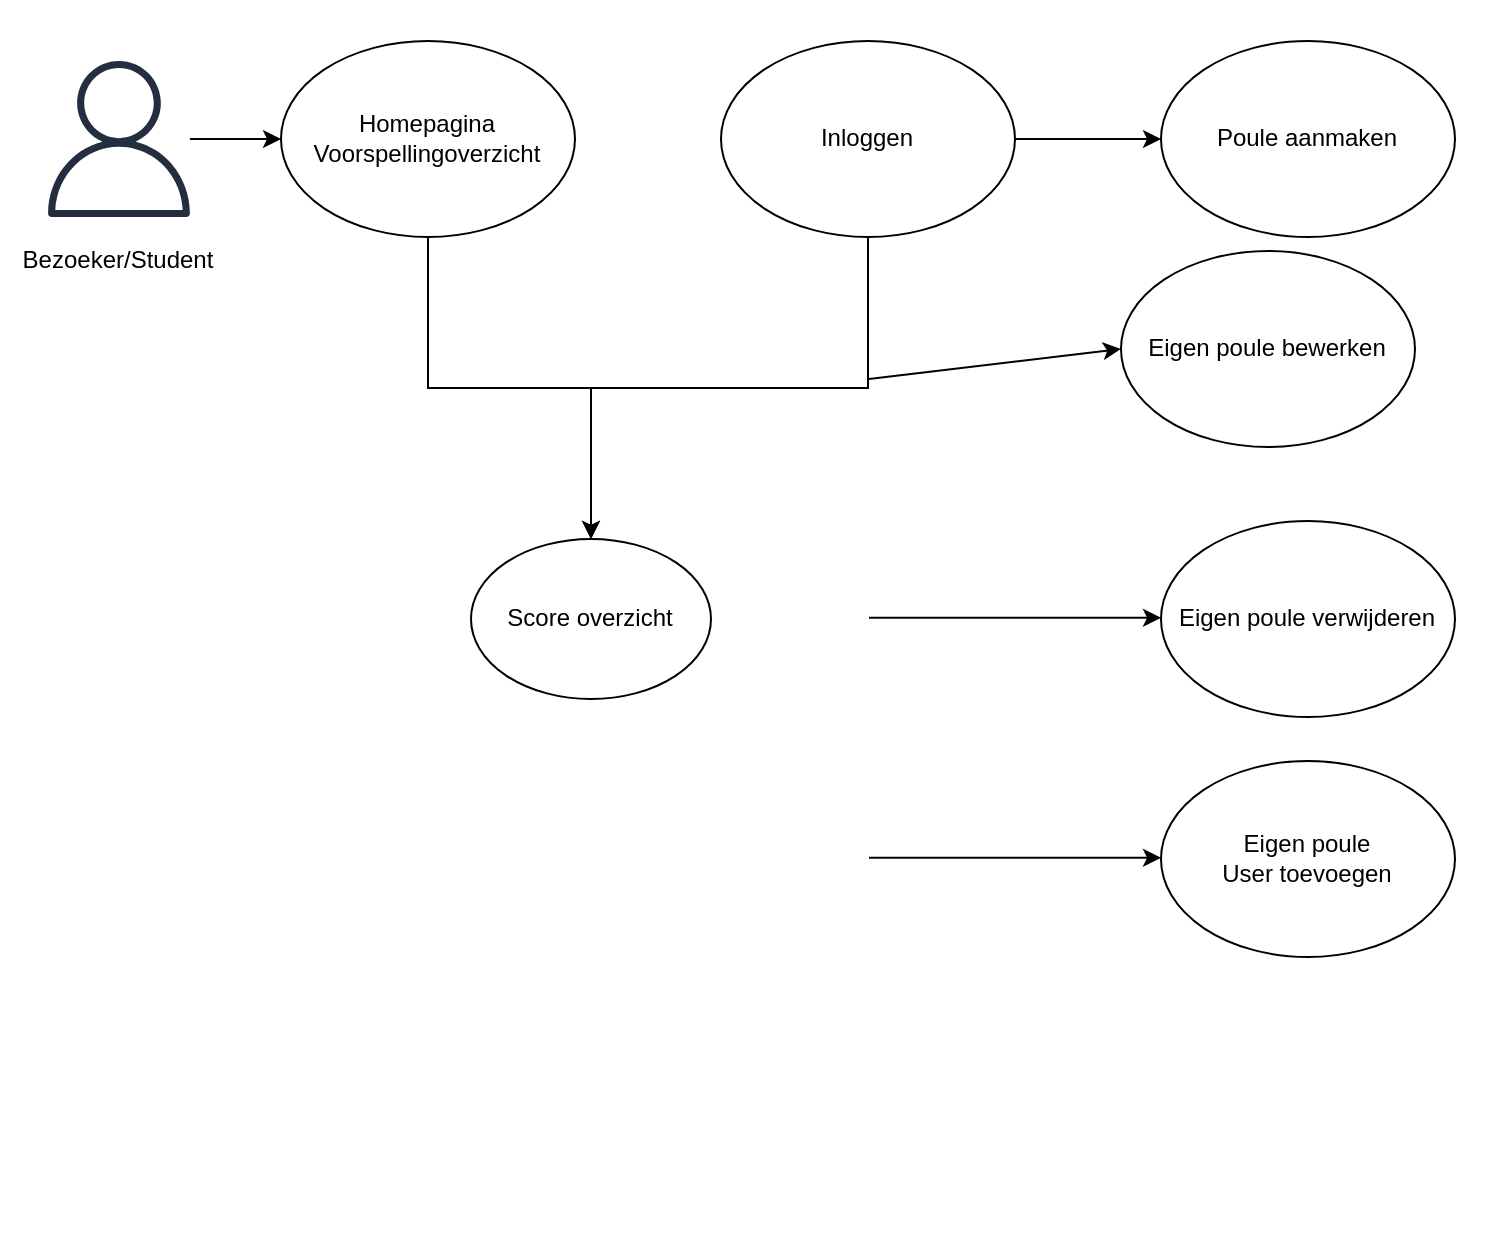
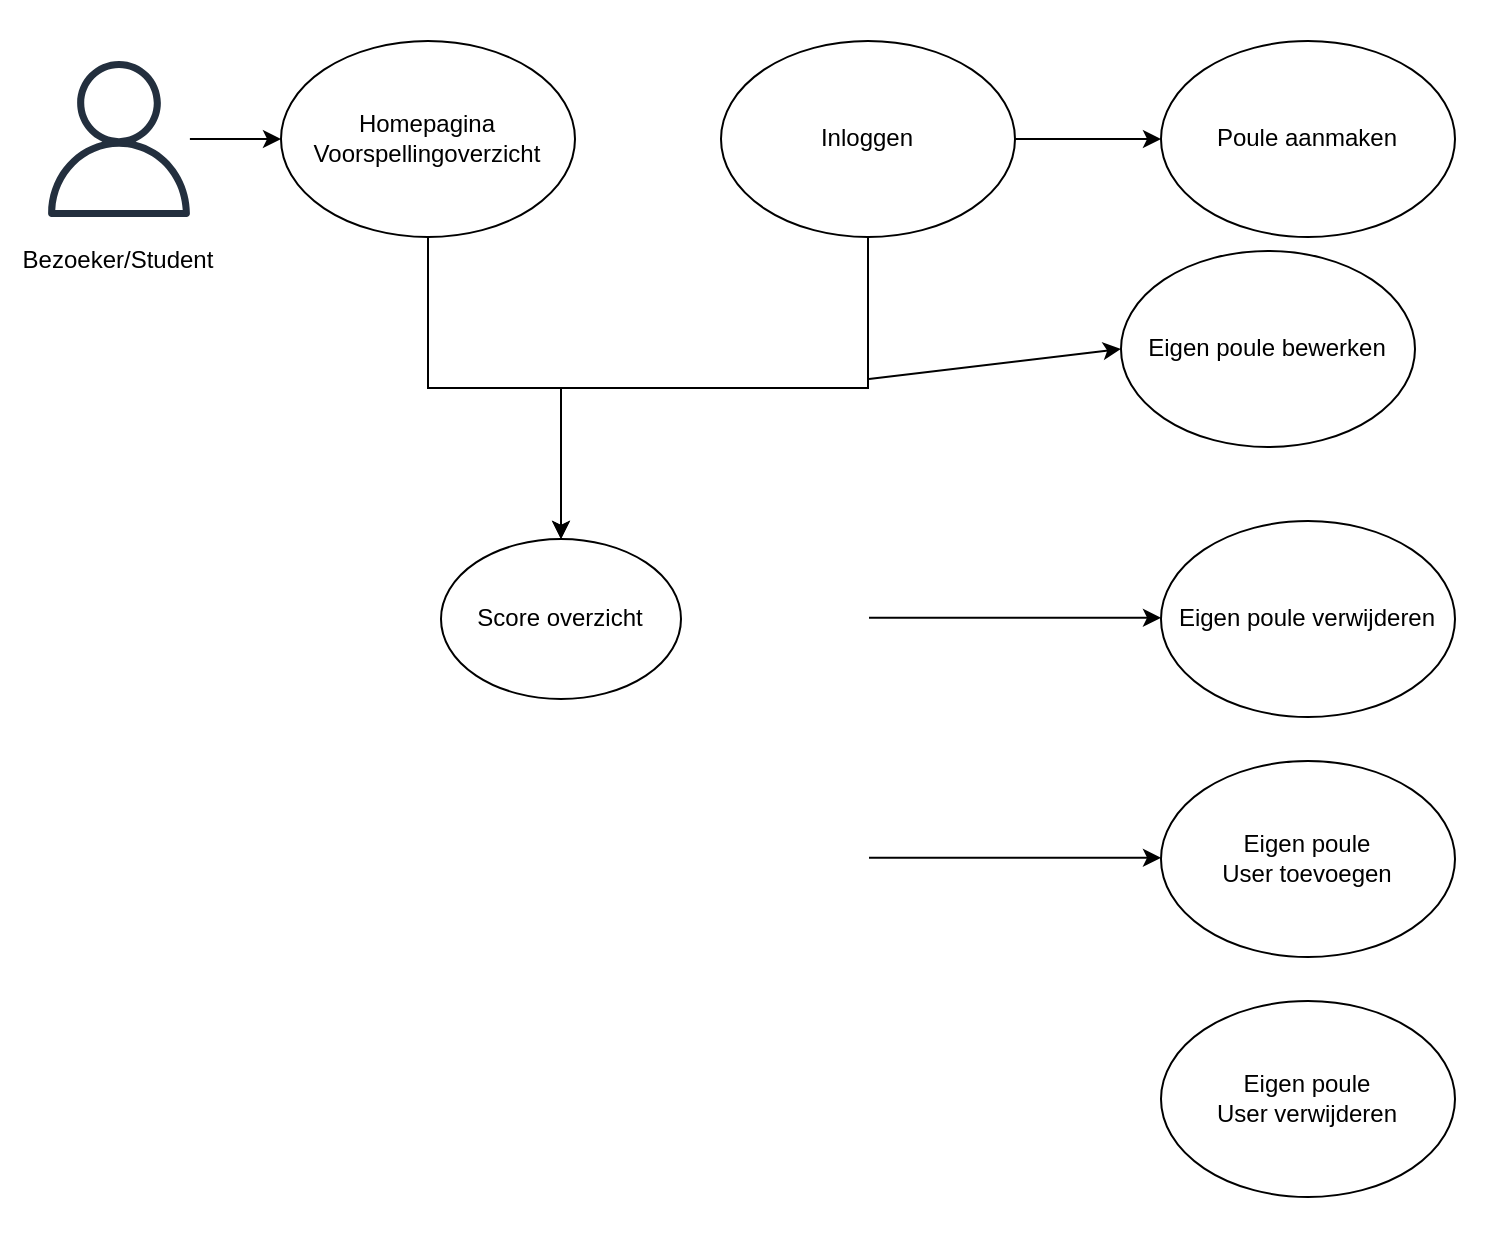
  <mxCell id="0" />
  <mxCell id="1" parent="0" />
  <mxCell id="2" style="edgeStyle=orthogonalEdgeStyle;rounded=0;orthogonalLoop=1;jettySize=auto;html=1;entryX=0;entryY=0.5;entryDx=0;entryDy=0;" edge="1" parent="1" source="3" target="5"><mxGeometry relative="1" as="geometry"><mxPoint x="180" y="69" as="targetPoint" /></mxGeometry></mxCell>
  <mxCell id="3" value="" style="outlineConnect=0;fontColor=#232F3E;gradientColor=none;fillColor=#232F3E;strokeColor=none;dashed=0;verticalLabelPosition=bottom;verticalAlign=top;align=center;html=1;fontSize=12;fontStyle=0;aspect=fixed;pointerEvents=1;shape=mxgraph.aws4.user;" vertex="1" parent="1"><mxGeometry x="20" y="30" width="78" height="78" as="geometry" /></mxCell>
  <mxCell id="4" style="edgeStyle=orthogonalEdgeStyle;rounded=0;orthogonalLoop=1;jettySize=auto;html=1;" edge="1" parent="1" source="5" target="18"><mxGeometry relative="1" as="geometry"><mxPoint x="450" y="69" as="targetPoint" /></mxGeometry></mxCell>
  <mxCell id="5" value="Homepagina&lt;br&gt;Voorspellingoverzicht" style="ellipse;whiteSpace=wrap;html=1;" vertex="1" parent="1"><mxGeometry x="140" y="20" width="147" height="98" as="geometry" /></mxCell>
  <mxCell id="6" value="Bezoeker/Student" style="text;html=1;strokeColor=none;fillColor=none;align=center;verticalAlign=middle;whiteSpace=wrap;rounded=0;" vertex="1" parent="1"><mxGeometry x="39" y="120" width="40" height="20" as="geometry" /></mxCell>
  <mxCell id="7" style="edgeStyle=orthogonalEdgeStyle;rounded=0;orthogonalLoop=1;jettySize=auto;html=1;entryX=0;entryY=0.5;entryDx=0;entryDy=0;" edge="1" parent="1" source="9" target="10"><mxGeometry relative="1" as="geometry" /></mxCell>
  <mxCell id="8" style="edgeStyle=orthogonalEdgeStyle;rounded=0;orthogonalLoop=1;jettySize=auto;html=1;exitX=0.5;exitY=1;exitDx=0;exitDy=0;entryX=0.5;entryY=0;entryDx=0;entryDy=0;" edge="1" parent="1" source="9" target="18"><mxGeometry relative="1" as="geometry" /></mxCell>
  <mxCell id="9" value="Inloggen" style="ellipse;whiteSpace=wrap;html=1;" vertex="1" parent="1"><mxGeometry x="360" y="20" width="147" height="98" as="geometry" /></mxCell>
  <mxCell id="10" value="Poule aanmaken" style="ellipse;whiteSpace=wrap;html=1;" vertex="1" parent="1"><mxGeometry x="580" y="20" width="147" height="98" as="geometry" /></mxCell>
  <mxCell id="11" value="Eigen poule bewerken" style="ellipse;whiteSpace=wrap;html=1;" vertex="1" parent="1"><mxGeometry x="560" y="125" width="147" height="98" as="geometry" /></mxCell>
  <mxCell id="12" value="Eigen poule verwijderen&lt;br&gt;" style="ellipse;whiteSpace=wrap;html=1;" vertex="1" parent="1"><mxGeometry x="580" y="260" width="147" height="98" as="geometry" /></mxCell>
+ <mxCell id="13" value="Eigen poule&lt;br&gt;User verwijderen" style="ellipse;whiteSpace=wrap;html=1;" vertex="1" parent="1"><mxGeometry x="580" y="500" width="147" height="98" as="geometry" /></mxCell>
  <mxCell id="14" value="Eigen poule&lt;br&gt;User toevoegen" style="ellipse;whiteSpace=wrap;html=1;" vertex="1" parent="1"><mxGeometry x="580" y="380" width="147" height="98" as="geometry" /></mxCell>
  <mxCell id="15" value="" style="endArrow=classic;html=1;entryX=0;entryY=0.5;entryDx=0;entryDy=0;" edge="1" parent="1" target="11"><mxGeometry width="50" height="50" relative="1" as="geometry"><mxPoint x="434" y="189" as="sourcePoint" /><mxPoint x="520" y="164" as="targetPoint" /></mxGeometry></mxCell>
  <mxCell id="16" value="" style="endArrow=classic;html=1;entryX=0;entryY=0.5;entryDx=0;entryDy=0;" edge="1" parent="1"><mxGeometry width="50" height="50" relative="1" as="geometry"><mxPoint x="434" y="308.41" as="sourcePoint" /><mxPoint x="580" y="308.41" as="targetPoint" /></mxGeometry></mxCell>
  <mxCell id="17" value="" style="endArrow=classic;html=1;entryX=0;entryY=0.5;entryDx=0;entryDy=0;" edge="1" parent="1"><mxGeometry width="50" height="50" relative="1" as="geometry"><mxPoint x="434" y="428.41" as="sourcePoint" /><mxPoint x="580" y="428.41" as="targetPoint" /></mxGeometry></mxCell>
- <mxCell id="18" value="Score overzicht" style="ellipse;whiteSpace=wrap;html=1;" vertex="1" parent="1"><mxGeometry x="235" y="269" width="120" height="80" as="geometry" /></mxCell>
+ <mxCell id="18" value="Score overzicht" style="ellipse;whiteSpace=wrap;html=1;" vertex="1" parent="1"><mxGeometry x="220" y="269" width="120" height="80" as="geometry" /></mxCell>
